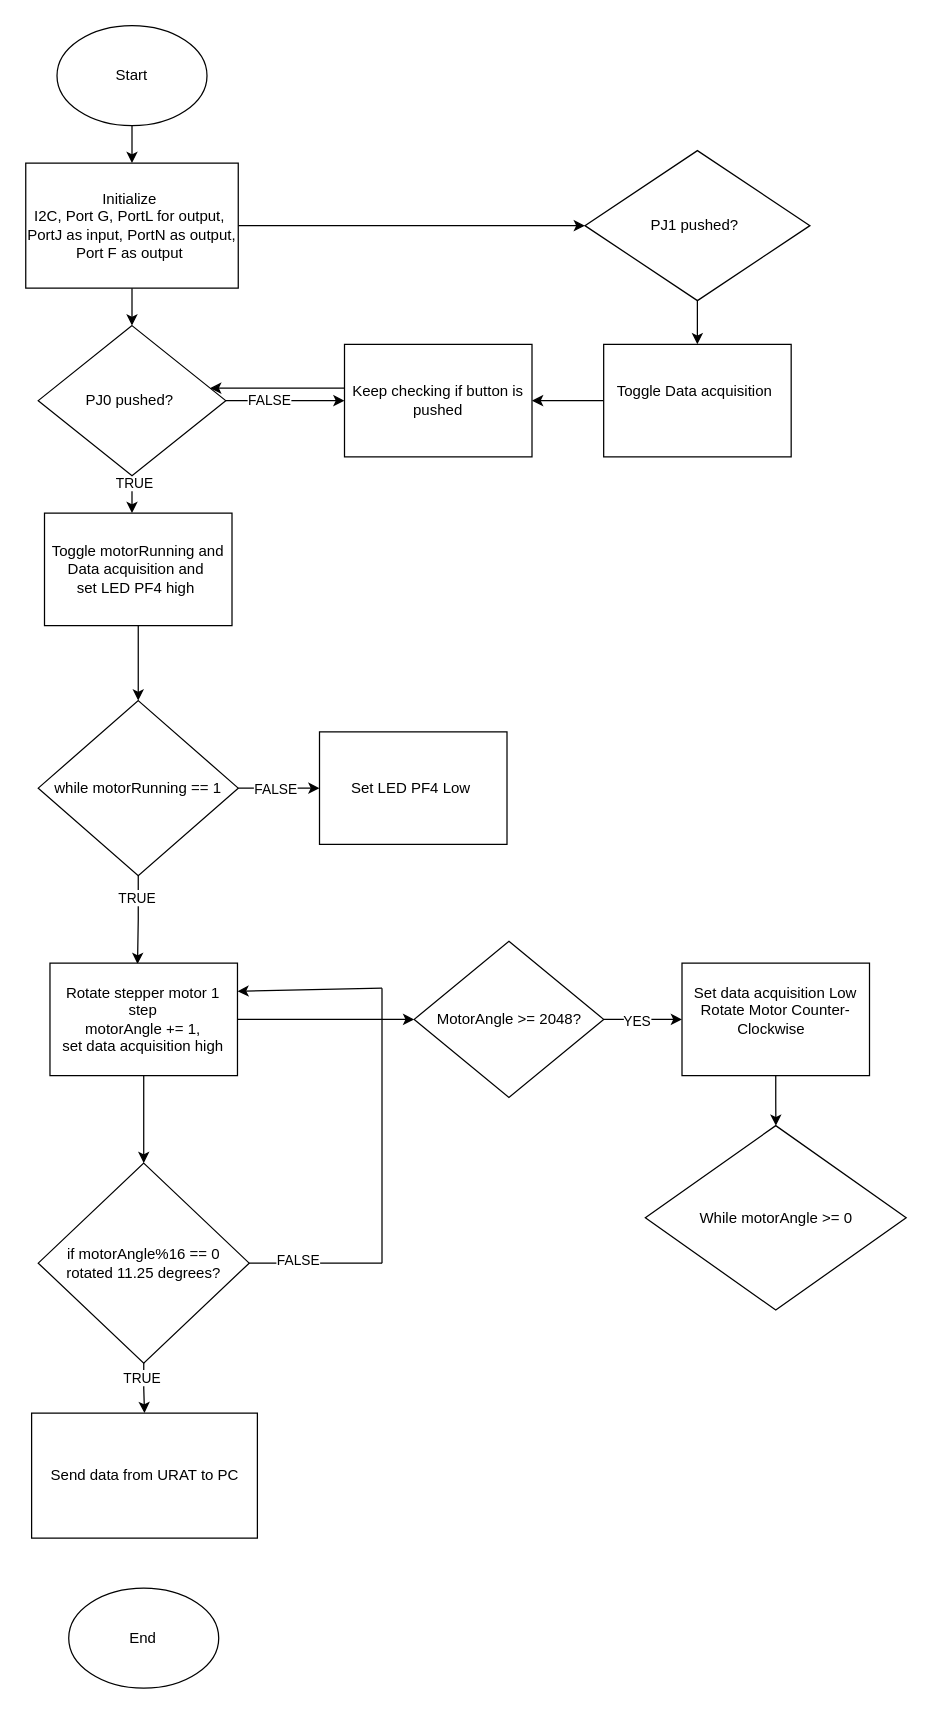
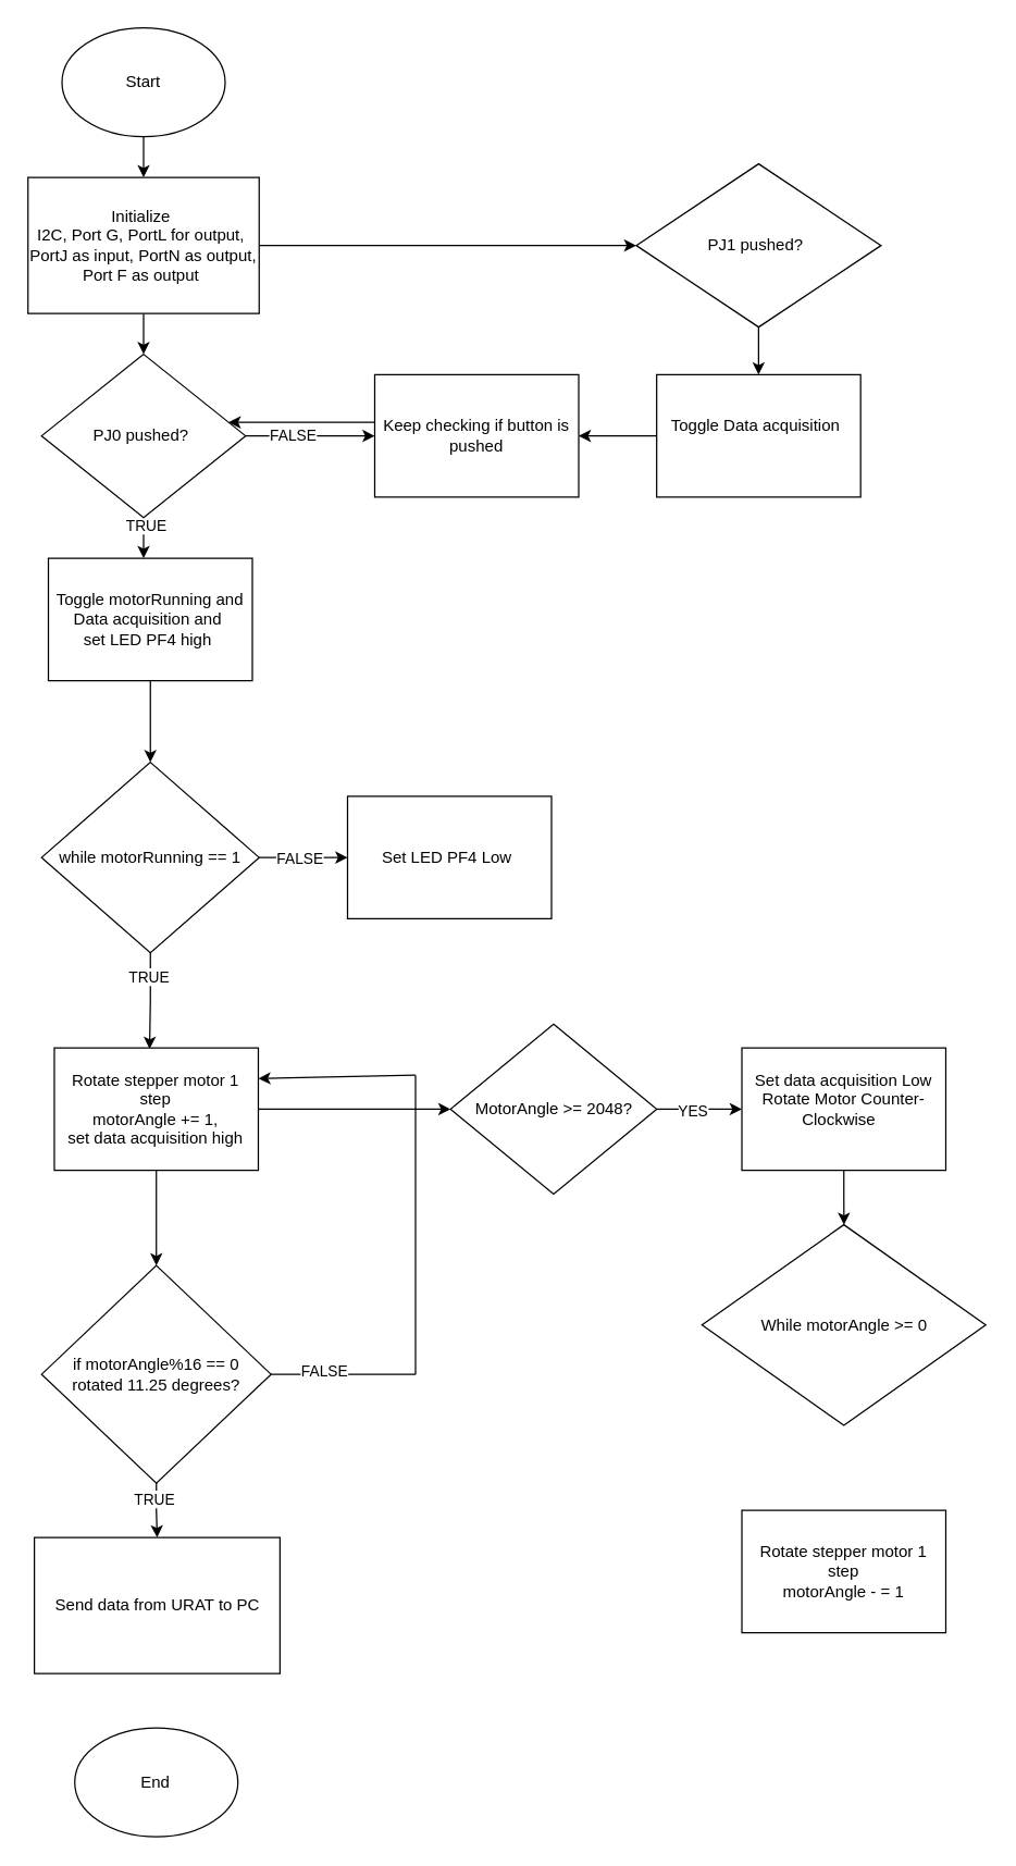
  <mxCell id="0" />
  <mxCell id="1" parent="0" />
  <mxCell id="2" value="" style="edgeStyle=orthogonalEdgeStyle;rounded=0;orthogonalLoop=1;jettySize=auto;html=1;" parent="1" source="3" target="6" edge="1"><mxGeometry relative="1" as="geometry" /></mxCell>
  <mxCell id="3" value="Start" style="ellipse;whiteSpace=wrap;html=1;" parent="1" vertex="1"><mxGeometry x="45" y="20" width="120" height="80" as="geometry" /></mxCell>
  <mxCell id="4" value="" style="edgeStyle=orthogonalEdgeStyle;rounded=0;orthogonalLoop=1;jettySize=auto;html=1;" parent="1" source="6" target="11" edge="1"><mxGeometry relative="1" as="geometry" /></mxCell>
  <mxCell id="5" value="" style="edgeStyle=orthogonalEdgeStyle;rounded=0;orthogonalLoop=1;jettySize=auto;html=1;" parent="1" source="6" target="29" edge="1"><mxGeometry relative="1" as="geometry" /></mxCell>
  <mxCell id="6" value="Initialize&amp;nbsp;&lt;div&gt;I2C,&amp;nbsp;&lt;span style=&quot;background-color: transparent; color: light-dark(rgb(0, 0, 0), rgb(255, 255, 255));&quot;&gt;Port G,&amp;nbsp;&lt;/span&gt;&lt;span style=&quot;background-color: transparent; color: light-dark(rgb(0, 0, 0), rgb(255, 255, 255));&quot;&gt;PortL for output,&amp;nbsp; PortJ as input, PortN as output, Port F as output&amp;nbsp;&lt;/span&gt;&lt;/div&gt;" style="rounded=0;whiteSpace=wrap;html=1;" parent="1" vertex="1"><mxGeometry x="20" y="130" width="170" height="100" as="geometry" /></mxCell>
  <mxCell id="7" value="" style="edgeStyle=orthogonalEdgeStyle;rounded=0;orthogonalLoop=1;jettySize=auto;html=1;" parent="1" source="11" edge="1"><mxGeometry relative="1" as="geometry"><mxPoint x="105" y="410" as="targetPoint" /></mxGeometry></mxCell>
  <mxCell id="8" value="TRUE" style="edgeLabel;html=1;align=center;verticalAlign=middle;resizable=0;points=[];" parent="7" vertex="1" connectable="0"><mxGeometry x="-0.674" y="1" relative="1" as="geometry"><mxPoint as="offset" /></mxGeometry></mxCell>
  <mxCell id="9" value="" style="edgeStyle=orthogonalEdgeStyle;rounded=0;orthogonalLoop=1;jettySize=auto;html=1;" parent="1" source="11" target="27" edge="1"><mxGeometry relative="1" as="geometry" /></mxCell>
  <mxCell id="10" value="FALSE" style="edgeLabel;html=1;align=center;verticalAlign=middle;resizable=0;points=[];" parent="9" vertex="1" connectable="0"><mxGeometry x="-0.283" y="1" relative="1" as="geometry"><mxPoint as="offset" /></mxGeometry></mxCell>
  <mxCell id="11" value="PJ0 pushed?&amp;nbsp;" style="rhombus;whiteSpace=wrap;html=1;" parent="1" vertex="1"><mxGeometry x="30" y="260" width="150" height="120" as="geometry" /></mxCell>
  <mxCell id="12" value="" style="edgeStyle=orthogonalEdgeStyle;rounded=0;orthogonalLoop=1;jettySize=auto;html=1;entryX=0.467;entryY=0.008;entryDx=0;entryDy=0;entryPerimeter=0;" parent="1" source="16" target="40" edge="1"><mxGeometry relative="1" as="geometry"><mxPoint x="104.333" y="757.5" as="targetPoint" /></mxGeometry></mxCell>
  <mxCell id="13" value="TRUE" style="edgeLabel;html=1;align=center;verticalAlign=middle;resizable=0;points=[];" parent="12" vertex="1" connectable="0"><mxGeometry x="-0.536" y="-2" relative="1" as="geometry"><mxPoint as="offset" /></mxGeometry></mxCell>
  <mxCell id="14" value="" style="edgeStyle=orthogonalEdgeStyle;rounded=0;orthogonalLoop=1;jettySize=auto;html=1;" parent="1" source="16" edge="1"><mxGeometry relative="1" as="geometry"><mxPoint x="255" y="630" as="targetPoint" /></mxGeometry></mxCell>
  <mxCell id="15" value="FALSE" style="edgeLabel;html=1;align=center;verticalAlign=middle;resizable=0;points=[];" parent="14" vertex="1" connectable="0"><mxGeometry x="-0.121" relative="1" as="geometry"><mxPoint as="offset" /></mxGeometry></mxCell>
  <mxCell id="16" value="while motorRunning == 1" style="rhombus;whiteSpace=wrap;html=1;" parent="1" vertex="1"><mxGeometry x="30" y="560" width="160" height="140" as="geometry" /></mxCell>
  <mxCell id="17" value="" style="edgeStyle=orthogonalEdgeStyle;rounded=0;orthogonalLoop=1;jettySize=auto;html=1;exitX=1;exitY=0.5;exitDx=0;exitDy=0;" parent="1" source="40" target="32" edge="1"><mxGeometry relative="1" as="geometry"><mxPoint x="208.05" y="825" as="sourcePoint" /></mxGeometry></mxCell>
  <mxCell id="18" value="" style="edgeStyle=orthogonalEdgeStyle;rounded=0;orthogonalLoop=1;jettySize=auto;html=1;entryX=0.5;entryY=0;entryDx=0;entryDy=0;" parent="1" source="20" edge="1" target="25"><mxGeometry relative="1" as="geometry"><mxPoint x="104.286" y="1130" as="targetPoint" /></mxGeometry></mxCell>
  <mxCell id="19" value="TRUE" style="edgeLabel;html=1;align=center;verticalAlign=middle;resizable=0;points=[];" parent="18" vertex="1" connectable="0"><mxGeometry x="-0.419" y="-2" relative="1" as="geometry"><mxPoint as="offset" /></mxGeometry></mxCell>
  <mxCell id="20" value="if motorAngle%16 == 0&lt;br&gt;rotated 11.25 degrees?" style="rhombus;whiteSpace=wrap;html=1;" parent="1" vertex="1"><mxGeometry x="30" y="930" width="168.75" height="160" as="geometry" /></mxCell>
  <mxCell id="21" value="" style="endArrow=none;html=1;rounded=0;exitX=1;exitY=0.5;exitDx=0;exitDy=0;" parent="1" source="20" edge="1"><mxGeometry width="50" height="50" relative="1" as="geometry"><mxPoint x="325" y="1080" as="sourcePoint" /><mxPoint x="305" y="1010" as="targetPoint" /></mxGeometry></mxCell>
  <mxCell id="22" value="FALSE" style="edgeLabel;html=1;align=center;verticalAlign=middle;resizable=0;points=[];" parent="21" vertex="1" connectable="0"><mxGeometry x="-0.262" y="3" relative="1" as="geometry"><mxPoint as="offset" /></mxGeometry></mxCell>
  <mxCell id="23" value="" style="endArrow=classic;html=1;rounded=0;entryX=1;entryY=0.25;entryDx=0;entryDy=0;" parent="1" target="40" edge="1"><mxGeometry width="50" height="50" relative="1" as="geometry"><mxPoint x="305" y="790" as="sourcePoint" /><mxPoint x="212.82" y="792.803" as="targetPoint" /></mxGeometry></mxCell>
  <mxCell id="24" value="" style="endArrow=none;html=1;rounded=0;" parent="1" edge="1"><mxGeometry width="50" height="50" relative="1" as="geometry"><mxPoint x="305" y="1010" as="sourcePoint" /><mxPoint x="305" y="790" as="targetPoint" /></mxGeometry></mxCell>
  <mxCell id="25" value="Send data from URAT to PC" style="rounded=0;whiteSpace=wrap;html=1;" parent="1" vertex="1"><mxGeometry x="24.69" y="1130" width="180.62" height="100" as="geometry" /></mxCell>
  <mxCell id="26" value="" style="edgeStyle=orthogonalEdgeStyle;rounded=0;orthogonalLoop=1;jettySize=auto;html=1;" parent="1" source="27" target="11" edge="1"><mxGeometry relative="1" as="geometry"><Array as="points"><mxPoint x="225" y="310" /><mxPoint x="225" y="310" /></Array></mxGeometry></mxCell>
  <mxCell id="27" value="Keep checking if button is pushed" style="whiteSpace=wrap;html=1;" parent="1" vertex="1"><mxGeometry x="275" y="275" width="150" height="90" as="geometry" /></mxCell>
  <mxCell id="28" value="" style="edgeStyle=orthogonalEdgeStyle;rounded=0;orthogonalLoop=1;jettySize=auto;html=1;" edge="1" parent="1" source="29" target="35"><mxGeometry relative="1" as="geometry" /></mxCell>
  <mxCell id="29" value="PJ1 pushed?&amp;nbsp;" style="rhombus;whiteSpace=wrap;html=1;rounded=0;" parent="1" vertex="1"><mxGeometry x="467.34" y="120" width="180" height="120" as="geometry" /></mxCell>
  <mxCell id="30" value="" style="edgeStyle=orthogonalEdgeStyle;rounded=0;orthogonalLoop=1;jettySize=auto;html=1;entryX=0;entryY=0.5;entryDx=0;entryDy=0;" parent="1" source="32" target="42" edge="1"><mxGeometry relative="1" as="geometry"><mxPoint x="527.999" y="815.083" as="targetPoint" /></mxGeometry></mxCell>
  <mxCell id="31" value="YES" style="edgeLabel;html=1;align=center;verticalAlign=middle;resizable=0;points=[];" parent="30" vertex="1" connectable="0"><mxGeometry x="-0.168" y="-1" relative="1" as="geometry"><mxPoint as="offset" /></mxGeometry></mxCell>
  <mxCell id="32" value="MotorAngle &amp;gt;= 2048?" style="rhombus;whiteSpace=wrap;html=1;" parent="1" vertex="1"><mxGeometry x="330.77" y="752.5" width="151.57" height="125" as="geometry" /></mxCell>
  <mxCell id="33" value="While motorAngle &amp;gt;= 0" style="rhombus;whiteSpace=wrap;html=1;" parent="1" vertex="1"><mxGeometry x="515.67" y="900" width="208.67" height="147.5" as="geometry" /></mxCell>
  <mxCell id="34" value="" style="edgeStyle=orthogonalEdgeStyle;rounded=0;orthogonalLoop=1;jettySize=auto;html=1;" edge="1" parent="1" source="35" target="27"><mxGeometry relative="1" as="geometry" /></mxCell>
  <mxCell id="35" value="Toggle Data acquisition&amp;nbsp;&lt;div&gt;&lt;br&gt;&lt;/div&gt;" style="whiteSpace=wrap;html=1;" vertex="1" parent="1"><mxGeometry x="482.34" y="275" width="150" height="90" as="geometry" /></mxCell>
  <mxCell id="36" value="" style="edgeStyle=orthogonalEdgeStyle;rounded=0;orthogonalLoop=1;jettySize=auto;html=1;" edge="1" parent="1" source="37" target="16"><mxGeometry relative="1" as="geometry" /></mxCell>
  <mxCell id="37" value="Toggle motorRunning and Data acquisition and&amp;nbsp;&lt;div&gt;set LED PF4 high&amp;nbsp;&lt;/div&gt;" style="whiteSpace=wrap;html=1;" vertex="1" parent="1"><mxGeometry x="35" y="410" width="150" height="90" as="geometry" /></mxCell>
  <mxCell id="38" value="Set LED PF4 Low&amp;nbsp;" style="whiteSpace=wrap;html=1;" vertex="1" parent="1"><mxGeometry x="255" y="585" width="150" height="90" as="geometry" /></mxCell>
  <mxCell id="39" value="" style="edgeStyle=orthogonalEdgeStyle;rounded=0;orthogonalLoop=1;jettySize=auto;html=1;" edge="1" parent="1" source="40" target="20"><mxGeometry relative="1" as="geometry" /></mxCell>
  <mxCell id="40" value="Rotate stepper motor 1 step&lt;br&gt;motorAngle += 1,&lt;div&gt;&amp;nbsp;set data acquisition high&amp;nbsp;&lt;/div&gt;" style="whiteSpace=wrap;html=1;" vertex="1" parent="1"><mxGeometry x="39.38" y="770" width="150" height="90" as="geometry" /></mxCell>
  <mxCell id="41" value="" style="edgeStyle=orthogonalEdgeStyle;rounded=0;orthogonalLoop=1;jettySize=auto;html=1;" edge="1" parent="1" source="42" target="33"><mxGeometry relative="1" as="geometry" /></mxCell>
  <mxCell id="42" value="Set data acquisition Low&lt;br&gt;Rotate Motor Counter-Clockwise&amp;nbsp;&amp;nbsp;&lt;div&gt;&lt;br&gt;&lt;/div&gt;" style="whiteSpace=wrap;html=1;" vertex="1" parent="1"><mxGeometry x="545" y="770" width="150" height="90" as="geometry" /></mxCell>
+ <mxCell id="43" value="&lt;div&gt;Rotate stepper motor 1 step&lt;br&gt;motorAngle - = 1&lt;/div&gt;" style="whiteSpace=wrap;html=1;" vertex="1" parent="1"><mxGeometry x="545" y="1110" width="150" height="90" as="geometry" /></mxCell>
  <mxCell id="44" value="End" style="ellipse;whiteSpace=wrap;html=1;" vertex="1" parent="1"><mxGeometry x="54.38" y="1270" width="120" height="80" as="geometry" /></mxCell>
